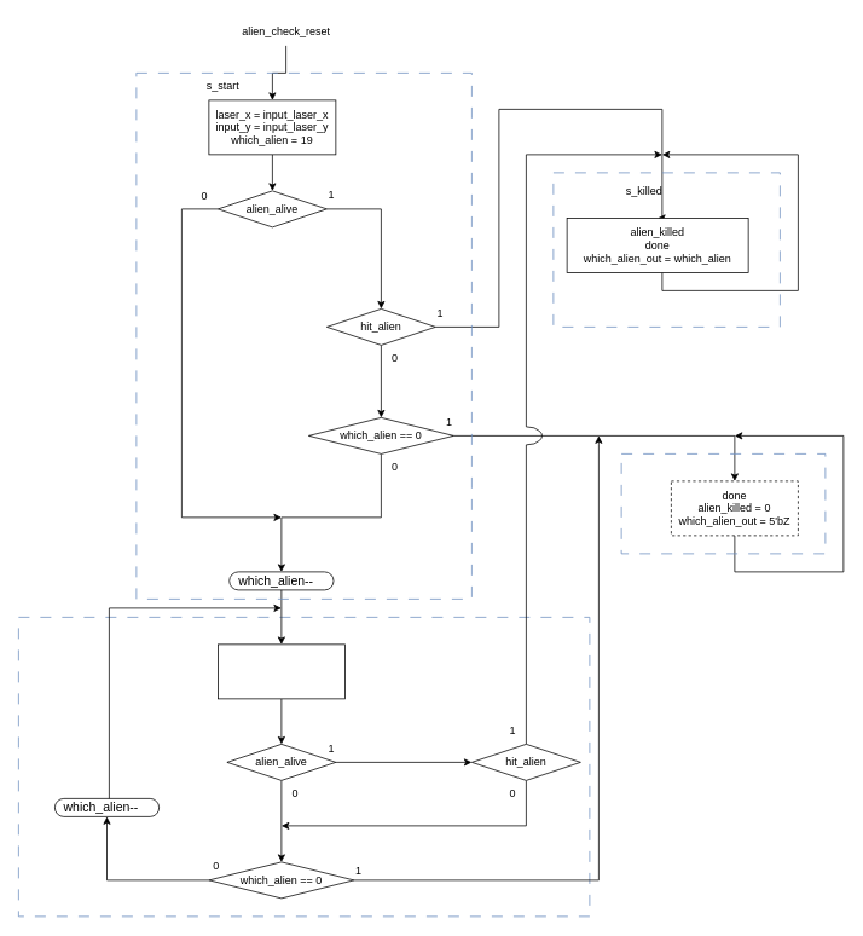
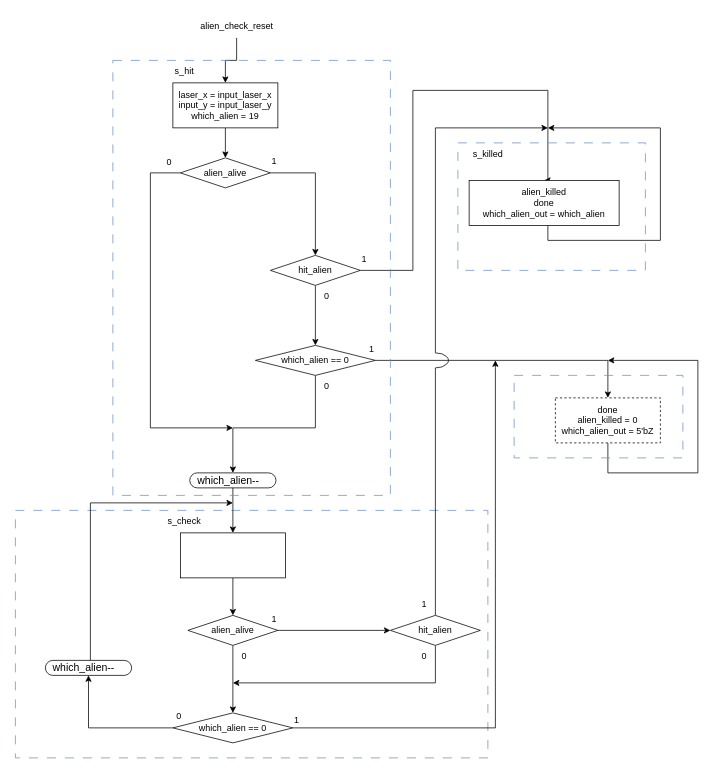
  <mxCell id="0" />
  <mxCell id="1" parent="0" />
  <mxCell id="2" value="" style="rounded=0;whiteSpace=wrap;html=1;fillColor=none;strokeColor=#6c8ebf;dashed=1;dashPattern=12 12;" parent="1" vertex="1"><mxGeometry x="20" y="680" width="630" height="330" as="geometry" /></mxCell>
  <mxCell id="3" style="edgeStyle=orthogonalEdgeStyle;rounded=0;orthogonalLoop=1;jettySize=auto;html=1;entryX=0.5;entryY=0;entryDx=0;entryDy=0;" parent="1" source="4" target="10" edge="1"><mxGeometry relative="1" as="geometry" /></mxCell>
  <mxCell id="4" value="laser_x = input_laser_x&lt;br&gt;input_y = input_laser_y&lt;br&gt;which_alien = 19" style="rounded=0;whiteSpace=wrap;html=1;" parent="1" vertex="1"><mxGeometry x="230" y="110" width="140" height="60" as="geometry" /></mxCell>
  <mxCell id="5" style="edgeStyle=orthogonalEdgeStyle;rounded=0;orthogonalLoop=1;jettySize=auto;html=1;entryX=0.5;entryY=0;entryDx=0;entryDy=0;" parent="1" source="6" target="4" edge="1"><mxGeometry relative="1" as="geometry" /></mxCell>
  <mxCell id="6" value="alien_check_reset" style="text;html=1;align=center;verticalAlign=middle;resizable=0;points=[];autosize=1;strokeColor=none;fillColor=none;" parent="1" vertex="1"><mxGeometry x="255" y="20" width="120" height="30" as="geometry" /></mxCell>
- <mxCell id="7" value="s_start" style="text;html=1;align=center;verticalAlign=middle;resizable=0;points=[];autosize=1;strokeColor=none;fillColor=none;" parent="1" vertex="1"><mxGeometry x="215" y="80" width="60" height="30" as="geometry" /></mxCell>
+ <mxCell id="7" value="s_hit" style="text;html=1;align=center;verticalAlign=middle;resizable=0;points=[];autosize=1;strokeColor=none;fillColor=none;" parent="1" vertex="1"><mxGeometry x="215" y="80" width="60" height="30" as="geometry" /></mxCell>
  <mxCell id="8" style="edgeStyle=orthogonalEdgeStyle;rounded=0;orthogonalLoop=1;jettySize=auto;html=1;entryX=0.5;entryY=0;entryDx=0;entryDy=0;" parent="1" source="10" target="15" edge="1"><mxGeometry relative="1" as="geometry"><Array as="points"><mxPoint x="420" y="230" /></Array></mxGeometry></mxCell>
  <mxCell id="9" style="edgeStyle=orthogonalEdgeStyle;rounded=0;orthogonalLoop=1;jettySize=auto;html=1;" parent="1" source="10" edge="1"><mxGeometry relative="1" as="geometry"><mxPoint x="310" y="570" as="targetPoint" /><Array as="points"><mxPoint x="200" y="230" /><mxPoint x="200" y="570" /></Array></mxGeometry></mxCell>
  <mxCell id="10" value="alien_alive" style="rhombus;whiteSpace=wrap;html=1;" parent="1" vertex="1"><mxGeometry x="240" y="210" width="120" height="40" as="geometry" /></mxCell>
  <mxCell id="11" value="1" style="text;html=1;align=center;verticalAlign=middle;resizable=0;points=[];autosize=1;strokeColor=none;fillColor=none;" parent="1" vertex="1"><mxGeometry x="350" y="200" width="30" height="30" as="geometry" /></mxCell>
  <mxCell id="12" value="0" style="text;html=1;align=center;verticalAlign=middle;resizable=0;points=[];autosize=1;strokeColor=none;fillColor=none;" parent="1" vertex="1"><mxGeometry x="210" y="200.5" width="30" height="30" as="geometry" /></mxCell>
  <mxCell id="13" style="edgeStyle=orthogonalEdgeStyle;rounded=0;orthogonalLoop=1;jettySize=auto;html=1;entryX=0.5;entryY=0;entryDx=0;entryDy=0;" parent="1" source="15" target="17" edge="1"><mxGeometry relative="1" as="geometry"><mxPoint x="670" y="120" as="targetPoint" /><Array as="points"><mxPoint x="550" y="360" /><mxPoint x="550" y="120" /><mxPoint x="730" y="120" /></Array></mxGeometry></mxCell>
  <mxCell id="14" style="edgeStyle=orthogonalEdgeStyle;rounded=0;orthogonalLoop=1;jettySize=auto;html=1;entryX=0.5;entryY=0;entryDx=0;entryDy=0;" parent="1" source="15" target="21" edge="1"><mxGeometry relative="1" as="geometry" /></mxCell>
  <mxCell id="15" value="hit_alien" style="rhombus;whiteSpace=wrap;html=1;" parent="1" vertex="1"><mxGeometry x="360" y="340" width="120" height="40" as="geometry" /></mxCell>
  <mxCell id="16" style="edgeStyle=orthogonalEdgeStyle;rounded=0;orthogonalLoop=1;jettySize=auto;html=1;" parent="1" source="17" edge="1"><mxGeometry relative="1" as="geometry"><mxPoint x="730" y="170" as="targetPoint" /><Array as="points"><mxPoint x="730" y="320" /><mxPoint x="880" y="320" /><mxPoint x="880" y="170" /></Array></mxGeometry></mxCell>
  <mxCell id="17" value="alien_killed&lt;br&gt;done&lt;br&gt;which_alien_out = which_alien" style="rounded=0;whiteSpace=wrap;html=1;" parent="1" vertex="1"><mxGeometry x="625" y="240" width="200" height="60" as="geometry" /></mxCell>
- <mxCell id="18" value="s_killed" style="text;html=1;align=center;verticalAlign=middle;resizable=0;points=[];autosize=1;strokeColor=none;fillColor=none;" parent="1" vertex="1"><mxGeometry x="680" y="195" width="60" height="30" as="geometry" /></mxCell>
+ <mxCell id="18" value="s_killed" style="text;html=1;align=center;verticalAlign=middle;resizable=0;points=[];autosize=1;strokeColor=none;fillColor=none;" parent="1" vertex="1"><mxGeometry x="620" y="190" width="60" height="30" as="geometry" /></mxCell>
  <mxCell id="19" style="edgeStyle=orthogonalEdgeStyle;rounded=0;orthogonalLoop=1;jettySize=auto;html=1;entryX=0.5;entryY=0;entryDx=0;entryDy=0;" parent="1" source="21" target="25" edge="1"><mxGeometry relative="1" as="geometry" /></mxCell>
  <mxCell id="20" style="edgeStyle=orthogonalEdgeStyle;rounded=0;orthogonalLoop=1;jettySize=auto;html=1;entryX=0.5;entryY=0;entryDx=0;entryDy=0;" parent="1" source="21" target="26" edge="1"><mxGeometry relative="1" as="geometry"><Array as="points"><mxPoint x="420" y="570" /><mxPoint x="310" y="570" /></Array></mxGeometry></mxCell>
  <mxCell id="21" value="which_alien == 0" style="rhombus;whiteSpace=wrap;html=1;" parent="1" vertex="1"><mxGeometry x="340" y="460" width="160" height="40" as="geometry" /></mxCell>
  <mxCell id="22" value="1" style="text;html=1;align=center;verticalAlign=middle;resizable=0;points=[];autosize=1;strokeColor=none;fillColor=none;" parent="1" vertex="1"><mxGeometry x="470" y="330" width="30" height="30" as="geometry" /></mxCell>
  <mxCell id="23" value="0" style="text;html=1;align=center;verticalAlign=middle;resizable=0;points=[];autosize=1;strokeColor=none;fillColor=none;" parent="1" vertex="1"><mxGeometry x="420" y="380" width="30" height="30" as="geometry" /></mxCell>
  <mxCell id="24" style="edgeStyle=orthogonalEdgeStyle;rounded=0;orthogonalLoop=1;jettySize=auto;html=1;" parent="1" source="25" edge="1"><mxGeometry relative="1" as="geometry"><mxPoint x="810" y="480" as="targetPoint" /><Array as="points"><mxPoint x="810" y="630" /><mxPoint x="930" y="630" /></Array></mxGeometry></mxCell>
  <mxCell id="25" value="done&lt;br&gt;alien_killed = 0&lt;br&gt;which_alien_out = 5'bZ" style="rounded=0;whiteSpace=wrap;html=1;dashed=1;" parent="1" vertex="1"><mxGeometry x="740" y="530" width="140" height="60" as="geometry" /></mxCell>
  <mxCell id="26" value="&lt;span style=&quot;font-weight: normal;&quot;&gt;which_alien--&lt;/span&gt;" style="rounded=1;whiteSpace=wrap;html=1;arcSize=50;strokeWidth=1;fillColor=none;whiteSpace=wrap;align=left;verticalAlign=middle;spacingLeft=0;fontStyle=1;fontSize=14;spacing=10;" parent="1" vertex="1"><mxGeometry x="252.5" y="630" width="115" height="20" as="geometry" /></mxCell>
  <mxCell id="27" value="1" style="text;html=1;align=center;verticalAlign=middle;resizable=0;points=[];autosize=1;strokeColor=none;fillColor=none;" parent="1" vertex="1"><mxGeometry x="480" y="450" width="30" height="30" as="geometry" /></mxCell>
  <mxCell id="28" value="0" style="text;html=1;align=center;verticalAlign=middle;resizable=0;points=[];autosize=1;strokeColor=none;fillColor=none;" parent="1" vertex="1"><mxGeometry x="420" y="500" width="30" height="30" as="geometry" /></mxCell>
  <mxCell id="29" style="edgeStyle=orthogonalEdgeStyle;rounded=0;orthogonalLoop=1;jettySize=auto;html=1;entryX=0.5;entryY=0;entryDx=0;entryDy=0;" parent="1" source="30" target="35" edge="1"><mxGeometry relative="1" as="geometry" /></mxCell>
  <mxCell id="30" value="" style="rounded=0;whiteSpace=wrap;html=1;" parent="1" vertex="1"><mxGeometry x="240" y="710" width="140" height="60" as="geometry" /></mxCell>
  <mxCell id="31" style="edgeStyle=orthogonalEdgeStyle;rounded=0;orthogonalLoop=1;jettySize=auto;html=1;" parent="1" source="26" edge="1"><mxGeometry relative="1" as="geometry"><mxPoint x="310" y="710" as="targetPoint" /></mxGeometry></mxCell>
+ <mxCell id="32" value="s_check" style="text;html=1;align=center;verticalAlign=middle;resizable=0;points=[];autosize=1;strokeColor=none;fillColor=none;" parent="1" vertex="1"><mxGeometry x="210" y="680" width="70" height="30" as="geometry" /></mxCell>
  <mxCell id="33" style="edgeStyle=orthogonalEdgeStyle;rounded=0;orthogonalLoop=1;jettySize=auto;html=1;entryX=0.5;entryY=0;entryDx=0;entryDy=0;" parent="1" source="35" target="38" edge="1"><mxGeometry relative="1" as="geometry" /></mxCell>
  <mxCell id="34" style="edgeStyle=orthogonalEdgeStyle;rounded=0;orthogonalLoop=1;jettySize=auto;html=1;entryX=0;entryY=0.5;entryDx=0;entryDy=0;" parent="1" source="35" target="41" edge="1"><mxGeometry relative="1" as="geometry" /></mxCell>
  <mxCell id="35" value="alien_alive" style="rhombus;whiteSpace=wrap;html=1;" parent="1" vertex="1"><mxGeometry x="250" y="820" width="120" height="40" as="geometry" /></mxCell>
  <mxCell id="36" style="edgeStyle=orthogonalEdgeStyle;rounded=0;orthogonalLoop=1;jettySize=auto;html=1;entryX=0.5;entryY=1;entryDx=0;entryDy=0;" parent="1" source="38" target="46" edge="1"><mxGeometry relative="1" as="geometry" /></mxCell>
  <mxCell id="37" style="edgeStyle=orthogonalEdgeStyle;rounded=0;orthogonalLoop=1;jettySize=auto;html=1;" parent="1" source="38" edge="1"><mxGeometry relative="1" as="geometry"><mxPoint x="660" y="480" as="targetPoint" /><Array as="points"><mxPoint x="660" y="970" /><mxPoint x="660" y="490" /></Array></mxGeometry></mxCell>
  <mxCell id="38" value="which_alien == 0" style="rhombus;whiteSpace=wrap;html=1;" parent="1" vertex="1"><mxGeometry x="230" y="950" width="160" height="40" as="geometry" /></mxCell>
  <mxCell id="39" style="edgeStyle=orthogonalEdgeStyle;rounded=0;orthogonalLoop=1;jettySize=auto;html=1;" parent="1" source="41" edge="1"><mxGeometry relative="1" as="geometry"><mxPoint x="310" y="910" as="targetPoint" /><Array as="points"><mxPoint x="580" y="910" /></Array></mxGeometry></mxCell>
  <mxCell id="40" style="edgeStyle=orthogonalEdgeStyle;rounded=0;orthogonalLoop=1;jettySize=auto;html=1;endArrow=none;endFill=0;" parent="1" source="41" edge="1"><mxGeometry relative="1" as="geometry"><mxPoint x="580" y="490" as="targetPoint" /></mxGeometry></mxCell>
  <mxCell id="41" value="hit_alien" style="rhombus;whiteSpace=wrap;html=1;" parent="1" vertex="1"><mxGeometry x="520" y="820" width="120" height="40" as="geometry" /></mxCell>
  <mxCell id="42" value="0" style="text;html=1;align=center;verticalAlign=middle;resizable=0;points=[];autosize=1;strokeColor=none;fillColor=none;" parent="1" vertex="1"><mxGeometry x="550" y="860" width="30" height="30" as="geometry" /></mxCell>
  <mxCell id="43" value="1" style="text;html=1;align=center;verticalAlign=middle;resizable=0;points=[];autosize=1;strokeColor=none;fillColor=none;" parent="1" vertex="1"><mxGeometry x="350" y="810" width="30" height="30" as="geometry" /></mxCell>
  <mxCell id="44" value="0" style="text;html=1;align=center;verticalAlign=middle;resizable=0;points=[];autosize=1;strokeColor=none;fillColor=none;" parent="1" vertex="1"><mxGeometry x="310" y="860" width="30" height="30" as="geometry" /></mxCell>
  <mxCell id="45" style="edgeStyle=orthogonalEdgeStyle;rounded=0;orthogonalLoop=1;jettySize=auto;html=1;" parent="1" source="46" edge="1"><mxGeometry relative="1" as="geometry"><mxPoint x="310" y="670" as="targetPoint" /><Array as="points"><mxPoint y="670" x="120" /></Array></mxGeometry></mxCell>
  <mxCell id="46" value="&lt;span style=&quot;font-weight: normal;&quot;&gt;which_alien--&lt;/span&gt;" style="rounded=1;whiteSpace=wrap;html=1;arcSize=50;strokeWidth=1;fillColor=none;whiteSpace=wrap;align=left;verticalAlign=middle;spacingLeft=0;fontStyle=1;fontSize=14;spacing=10;" parent="1" vertex="1"><mxGeometry x="60" y="880" width="115" height="20" as="geometry" /></mxCell>
  <mxCell id="47" value="0" style="text;html=1;align=center;verticalAlign=middle;resizable=0;points=[];autosize=1;strokeColor=none;fillColor=none;" parent="1" vertex="1"><mxGeometry x="222.5" y="940" width="30" height="30" as="geometry" /></mxCell>
  <mxCell id="48" value="" style="curved=1;endArrow=none;html=1;rounded=0;endFill=0;" parent="1" edge="1"><mxGeometry width="50" height="50" relative="1" as="geometry"><mxPoint x="580" y="490" as="sourcePoint" /><mxPoint x="580" y="470" as="targetPoint" /><Array as="points"><mxPoint x="590" y="490" /><mxPoint x="600" y="480" /><mxPoint x="590" y="470" /></Array></mxGeometry></mxCell>
  <mxCell id="49" value="" style="edgeStyle=orthogonalEdgeStyle;orthogonalLoop=1;jettySize=auto;html=1;rounded=0;" parent="1" edge="1"><mxGeometry width="80" relative="1" as="geometry"><mxPoint x="580" y="470" as="sourcePoint" /><mxPoint x="730" y="170" as="targetPoint" /><Array as="points"><mxPoint x="580" y="170" /></Array></mxGeometry></mxCell>
  <mxCell id="50" value="" style="rounded=0;whiteSpace=wrap;html=1;fillColor=none;strokeColor=#6c8ebf;dashed=1;dashPattern=12 12;" parent="1" vertex="1"><mxGeometry x="150" y="80" width="370" height="580" as="geometry" /></mxCell>
  <mxCell id="51" value="" style="rounded=0;whiteSpace=wrap;html=1;fillColor=none;strokeColor=#6c8ebf;dashed=1;dashPattern=12 12;" parent="1" vertex="1"><mxGeometry x="610" y="190" width="250" height="170" as="geometry" /></mxCell>
  <mxCell id="52" value="" style="rounded=0;whiteSpace=wrap;html=1;fillColor=none;strokeColor=#6c8ebf;dashed=1;dashPattern=12 12;" parent="1" vertex="1"><mxGeometry x="685" y="500" width="225" height="110" as="geometry" /></mxCell>
  <mxCell id="53" value="1" style="text;html=1;align=center;verticalAlign=middle;resizable=0;points=[];autosize=1;strokeColor=none;fillColor=none;" parent="1" vertex="1"><mxGeometry x="550" y="790" width="30" height="30" as="geometry" /></mxCell>
  <mxCell id="54" value="1" style="text;html=1;align=center;verticalAlign=middle;resizable=0;points=[];autosize=1;strokeColor=none;fillColor=none;" parent="1" vertex="1"><mxGeometry x="380" y="945" width="30" height="30" as="geometry" /></mxCell>
